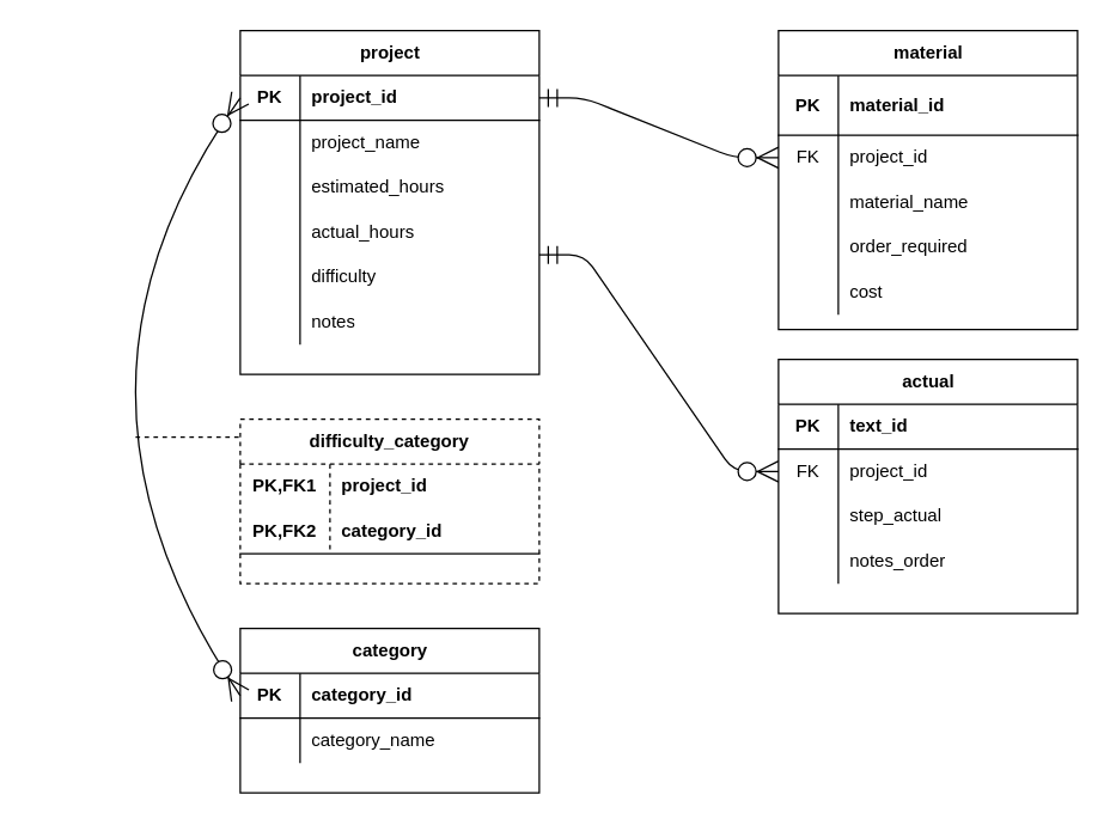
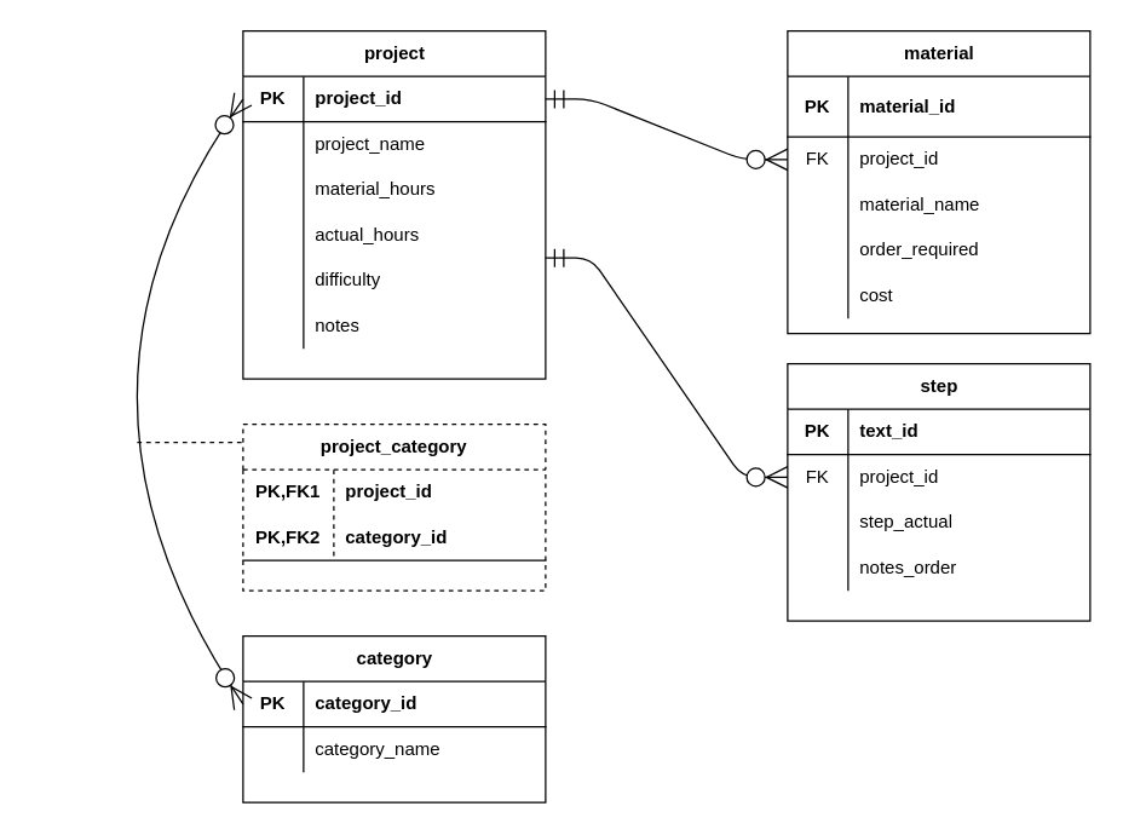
  <mxCell id="0" />
  <mxCell id="1" parent="0" />
  <mxCell id="2" value="project" style="shape=table;startSize=30;container=1;collapsible=1;childLayout=tableLayout;fixedRows=1;rowLines=0;fontStyle=1;align=center;resizeLast=1;html=1;rounded=0;" parent="1" vertex="1"><mxGeometry x="160" y="20" width="200" height="230" as="geometry" /></mxCell>
  <mxCell id="3" value="" style="shape=tableRow;horizontal=0;startSize=0;swimlaneHead=0;swimlaneBody=0;fillColor=none;collapsible=0;dropTarget=0;points=[[0,0.5],[1,0.5]];portConstraint=eastwest;top=0;left=0;right=0;bottom=1;rounded=0;" parent="2" vertex="1"><mxGeometry y="30" width="200" height="30" as="geometry" /></mxCell>
  <mxCell id="4" value="PK" style="shape=partialRectangle;connectable=0;fillColor=none;top=0;left=0;bottom=0;right=0;fontStyle=1;overflow=hidden;whiteSpace=wrap;html=1;rounded=0;" parent="3" vertex="1"><mxGeometry width="40" height="30" as="geometry"><mxRectangle width="40" height="30" as="alternateBounds" /></mxGeometry></mxCell>
  <mxCell id="5" value="project_id" style="shape=partialRectangle;connectable=0;fillColor=none;top=0;left=0;bottom=0;right=0;align=left;spacingLeft=6;fontStyle=1;overflow=hidden;whiteSpace=wrap;html=1;rounded=0;" parent="3" vertex="1"><mxGeometry x="40" width="160" height="30" as="geometry"><mxRectangle width="160" height="30" as="alternateBounds" /></mxGeometry></mxCell>
  <mxCell id="6" value="" style="shape=tableRow;horizontal=0;startSize=0;swimlaneHead=0;swimlaneBody=0;fillColor=none;collapsible=0;dropTarget=0;points=[[0,0.5],[1,0.5]];portConstraint=eastwest;top=0;left=0;right=0;bottom=0;rounded=0;" parent="2" vertex="1"><mxGeometry y="60" width="200" height="30" as="geometry" /></mxCell>
  <mxCell id="7" value="" style="shape=partialRectangle;connectable=0;fillColor=none;top=0;left=0;bottom=0;right=0;editable=1;overflow=hidden;whiteSpace=wrap;html=1;rounded=0;" parent="6" vertex="1"><mxGeometry width="40" height="30" as="geometry"><mxRectangle width="40" height="30" as="alternateBounds" /></mxGeometry></mxCell>
  <mxCell id="8" value="project_name" style="shape=partialRectangle;connectable=0;fillColor=none;top=0;left=0;bottom=0;right=0;align=left;spacingLeft=6;overflow=hidden;whiteSpace=wrap;html=1;rounded=0;" parent="6" vertex="1"><mxGeometry x="40" width="160" height="30" as="geometry"><mxRectangle width="160" height="30" as="alternateBounds" /></mxGeometry></mxCell>
  <mxCell id="9" value="" style="shape=tableRow;horizontal=0;startSize=0;swimlaneHead=0;swimlaneBody=0;fillColor=none;collapsible=0;dropTarget=0;points=[[0,0.5],[1,0.5]];portConstraint=eastwest;top=0;left=0;right=0;bottom=0;rounded=0;" parent="2" vertex="1"><mxGeometry y="90" width="200" height="30" as="geometry" /></mxCell>
  <mxCell id="10" value="" style="shape=partialRectangle;connectable=0;fillColor=none;top=0;left=0;bottom=0;right=0;editable=1;overflow=hidden;whiteSpace=wrap;html=1;rounded=0;" parent="9" vertex="1"><mxGeometry width="40" height="30" as="geometry"><mxRectangle width="40" height="30" as="alternateBounds" /></mxGeometry></mxCell>
- <mxCell id="11" value="estimated_hours" style="shape=partialRectangle;connectable=0;fillColor=none;top=0;left=0;bottom=0;right=0;align=left;spacingLeft=6;overflow=hidden;whiteSpace=wrap;html=1;rounded=0;" parent="9" vertex="1"><mxGeometry x="40" width="160" height="30" as="geometry"><mxRectangle width="160" height="30" as="alternateBounds" /></mxGeometry></mxCell>
+ <mxCell id="11" value="material_hours" style="shape=partialRectangle;connectable=0;fillColor=none;top=0;left=0;bottom=0;right=0;align=left;spacingLeft=6;overflow=hidden;whiteSpace=wrap;html=1;rounded=0;" parent="9" vertex="1"><mxGeometry x="40" width="160" height="30" as="geometry"><mxRectangle width="160" height="30" as="alternateBounds" /></mxGeometry></mxCell>
  <mxCell id="12" value="" style="shape=tableRow;horizontal=0;startSize=0;swimlaneHead=0;swimlaneBody=0;fillColor=none;collapsible=0;dropTarget=0;points=[[0,0.5],[1,0.5]];portConstraint=eastwest;top=0;left=0;right=0;bottom=0;rounded=0;" parent="2" vertex="1"><mxGeometry y="120" width="200" height="30" as="geometry" /></mxCell>
  <mxCell id="13" value="" style="shape=partialRectangle;connectable=0;fillColor=none;top=0;left=0;bottom=0;right=0;editable=1;overflow=hidden;whiteSpace=wrap;html=1;rounded=0;" parent="12" vertex="1"><mxGeometry width="40" height="30" as="geometry"><mxRectangle width="40" height="30" as="alternateBounds" /></mxGeometry></mxCell>
  <mxCell id="14" value="actual_hours" style="shape=partialRectangle;connectable=0;fillColor=none;top=0;left=0;bottom=0;right=0;align=left;spacingLeft=6;overflow=hidden;whiteSpace=wrap;html=1;rounded=0;" parent="12" vertex="1"><mxGeometry x="40" width="160" height="30" as="geometry"><mxRectangle width="160" height="30" as="alternateBounds" /></mxGeometry></mxCell>
  <mxCell id="15" value="" style="shape=tableRow;horizontal=0;startSize=0;swimlaneHead=0;swimlaneBody=0;fillColor=none;collapsible=0;dropTarget=0;points=[[0,0.5],[1,0.5]];portConstraint=eastwest;top=0;left=0;right=0;bottom=0;rounded=0;" parent="2" vertex="1"><mxGeometry y="150" width="200" height="30" as="geometry" /></mxCell>
  <mxCell id="16" value="" style="shape=partialRectangle;connectable=0;fillColor=none;top=0;left=0;bottom=0;right=0;editable=1;overflow=hidden;whiteSpace=wrap;html=1;rounded=0;" parent="15" vertex="1"><mxGeometry width="40" height="30" as="geometry"><mxRectangle width="40" height="30" as="alternateBounds" /></mxGeometry></mxCell>
  <mxCell id="17" value="difficulty" style="shape=partialRectangle;connectable=0;fillColor=none;top=0;left=0;bottom=0;right=0;align=left;spacingLeft=6;overflow=hidden;whiteSpace=wrap;html=1;rounded=0;" parent="15" vertex="1"><mxGeometry x="40" width="160" height="30" as="geometry"><mxRectangle width="160" height="30" as="alternateBounds" /></mxGeometry></mxCell>
  <mxCell id="18" value="" style="shape=tableRow;horizontal=0;startSize=0;swimlaneHead=0;swimlaneBody=0;fillColor=none;collapsible=0;dropTarget=0;points=[[0,0.5],[1,0.5]];portConstraint=eastwest;top=0;left=0;right=0;bottom=0;rounded=0;" parent="2" vertex="1"><mxGeometry y="180" width="200" height="30" as="geometry" /></mxCell>
  <mxCell id="19" value="" style="shape=partialRectangle;connectable=0;fillColor=none;top=0;left=0;bottom=0;right=0;editable=1;overflow=hidden;whiteSpace=wrap;html=1;rounded=0;" parent="18" vertex="1"><mxGeometry width="40" height="30" as="geometry"><mxRectangle width="40" height="30" as="alternateBounds" /></mxGeometry></mxCell>
  <mxCell id="20" value="notes" style="shape=partialRectangle;connectable=0;fillColor=none;top=0;left=0;bottom=0;right=0;align=left;spacingLeft=6;overflow=hidden;whiteSpace=wrap;html=1;rounded=0;" parent="18" vertex="1"><mxGeometry x="40" width="160" height="30" as="geometry"><mxRectangle width="160" height="30" as="alternateBounds" /></mxGeometry></mxCell>
  <mxCell id="21" value="material" style="shape=table;startSize=30;container=1;collapsible=1;childLayout=tableLayout;fixedRows=1;rowLines=0;fontStyle=1;align=center;resizeLast=1;html=1;rounded=0;" parent="1" vertex="1"><mxGeometry x="520" y="20" width="200" height="200" as="geometry" /></mxCell>
  <mxCell id="22" value="" style="shape=tableRow;horizontal=0;startSize=0;swimlaneHead=0;swimlaneBody=0;fillColor=none;collapsible=0;dropTarget=0;points=[[0,0.5],[1,0.5]];portConstraint=eastwest;top=0;left=0;right=0;bottom=1;rounded=0;" parent="21" vertex="1"><mxGeometry y="30" width="200" height="40" as="geometry" /></mxCell>
  <mxCell id="23" value="PK" style="shape=partialRectangle;connectable=0;fillColor=none;top=0;left=0;bottom=0;right=0;fontStyle=1;overflow=hidden;whiteSpace=wrap;html=1;rounded=0;" parent="22" vertex="1"><mxGeometry width="40" height="40" as="geometry"><mxRectangle width="40" height="40" as="alternateBounds" /></mxGeometry></mxCell>
  <mxCell id="24" value="material_id" style="shape=partialRectangle;connectable=0;fillColor=none;top=0;left=0;bottom=0;right=0;align=left;spacingLeft=6;fontStyle=1;overflow=hidden;whiteSpace=wrap;html=1;rounded=0;" parent="22" vertex="1"><mxGeometry x="40" width="160" height="40" as="geometry"><mxRectangle width="160" height="40" as="alternateBounds" /></mxGeometry></mxCell>
  <mxCell id="25" value="" style="shape=tableRow;horizontal=0;startSize=0;swimlaneHead=0;swimlaneBody=0;fillColor=none;collapsible=0;dropTarget=0;points=[[0,0.5],[1,0.5]];portConstraint=eastwest;top=0;left=0;right=0;bottom=0;rounded=0;" parent="21" vertex="1"><mxGeometry y="70" width="200" height="30" as="geometry" /></mxCell>
  <mxCell id="26" value="FK" style="shape=partialRectangle;connectable=0;fillColor=none;top=0;left=0;bottom=0;right=0;editable=1;overflow=hidden;whiteSpace=wrap;html=1;rounded=0;" parent="25" vertex="1"><mxGeometry width="40" height="30" as="geometry"><mxRectangle width="40" height="30" as="alternateBounds" /></mxGeometry></mxCell>
  <mxCell id="27" value="project_id" style="shape=partialRectangle;connectable=0;fillColor=none;top=0;left=0;bottom=0;right=0;align=left;spacingLeft=6;overflow=hidden;whiteSpace=wrap;html=1;rounded=0;" parent="25" vertex="1"><mxGeometry x="40" width="160" height="30" as="geometry"><mxRectangle width="160" height="30" as="alternateBounds" /></mxGeometry></mxCell>
  <mxCell id="28" value="" style="shape=tableRow;horizontal=0;startSize=0;swimlaneHead=0;swimlaneBody=0;fillColor=none;collapsible=0;dropTarget=0;points=[[0,0.5],[1,0.5]];portConstraint=eastwest;top=0;left=0;right=0;bottom=0;rounded=0;" parent="21" vertex="1"><mxGeometry y="100" width="200" height="30" as="geometry" /></mxCell>
  <mxCell id="29" value="" style="shape=partialRectangle;connectable=0;fillColor=none;top=0;left=0;bottom=0;right=0;editable=1;overflow=hidden;whiteSpace=wrap;html=1;rounded=0;" parent="28" vertex="1"><mxGeometry width="40" height="30" as="geometry"><mxRectangle width="40" height="30" as="alternateBounds" /></mxGeometry></mxCell>
  <mxCell id="30" value="material_name" style="shape=partialRectangle;connectable=0;fillColor=none;top=0;left=0;bottom=0;right=0;align=left;spacingLeft=6;overflow=hidden;whiteSpace=wrap;html=1;rounded=0;" parent="28" vertex="1"><mxGeometry x="40" width="160" height="30" as="geometry"><mxRectangle width="160" height="30" as="alternateBounds" /></mxGeometry></mxCell>
  <mxCell id="31" value="" style="shape=tableRow;horizontal=0;startSize=0;swimlaneHead=0;swimlaneBody=0;fillColor=none;collapsible=0;dropTarget=0;points=[[0,0.5],[1,0.5]];portConstraint=eastwest;top=0;left=0;right=0;bottom=0;rounded=0;" parent="21" vertex="1"><mxGeometry y="130" width="200" height="30" as="geometry" /></mxCell>
  <mxCell id="32" value="" style="shape=partialRectangle;connectable=0;fillColor=none;top=0;left=0;bottom=0;right=0;editable=1;overflow=hidden;whiteSpace=wrap;html=1;rounded=0;" parent="31" vertex="1"><mxGeometry width="40" height="30" as="geometry"><mxRectangle width="40" height="30" as="alternateBounds" /></mxGeometry></mxCell>
  <mxCell id="33" value="order_required" style="shape=partialRectangle;connectable=0;fillColor=none;top=0;left=0;bottom=0;right=0;align=left;spacingLeft=6;overflow=hidden;whiteSpace=wrap;html=1;rounded=0;" parent="31" vertex="1"><mxGeometry x="40" width="160" height="30" as="geometry"><mxRectangle width="160" height="30" as="alternateBounds" /></mxGeometry></mxCell>
  <mxCell id="34" value="" style="shape=tableRow;horizontal=0;startSize=0;swimlaneHead=0;swimlaneBody=0;fillColor=none;collapsible=0;dropTarget=0;points=[[0,0.5],[1,0.5]];portConstraint=eastwest;top=0;left=0;right=0;bottom=0;rounded=0;" parent="21" vertex="1"><mxGeometry y="160" width="200" height="30" as="geometry" /></mxCell>
  <mxCell id="35" value="" style="shape=partialRectangle;connectable=0;fillColor=none;top=0;left=0;bottom=0;right=0;editable=1;overflow=hidden;whiteSpace=wrap;html=1;rounded=0;" parent="34" vertex="1"><mxGeometry width="40" height="30" as="geometry"><mxRectangle width="40" height="30" as="alternateBounds" /></mxGeometry></mxCell>
  <mxCell id="36" value="cost" style="shape=partialRectangle;connectable=0;fillColor=none;top=0;left=0;bottom=0;right=0;align=left;spacingLeft=6;overflow=hidden;whiteSpace=wrap;html=1;rounded=0;" parent="34" vertex="1"><mxGeometry x="40" width="160" height="30" as="geometry"><mxRectangle width="160" height="30" as="alternateBounds" /></mxGeometry></mxCell>
- <mxCell id="37" value="actual" style="shape=table;startSize=30;container=1;collapsible=1;childLayout=tableLayout;fixedRows=1;rowLines=0;fontStyle=1;align=center;resizeLast=1;html=1;rounded=0;" parent="1" vertex="1"><mxGeometry x="520" y="240" width="200" height="170" as="geometry" /></mxCell>
+ <mxCell id="37" value="step" style="shape=table;startSize=30;container=1;collapsible=1;childLayout=tableLayout;fixedRows=1;rowLines=0;fontStyle=1;align=center;resizeLast=1;html=1;rounded=0;" parent="1" vertex="1"><mxGeometry x="520" y="240" width="200" height="170" as="geometry" /></mxCell>
  <mxCell id="38" value="" style="shape=tableRow;horizontal=0;startSize=0;swimlaneHead=0;swimlaneBody=0;fillColor=none;collapsible=0;dropTarget=0;points=[[0,0.5],[1,0.5]];portConstraint=eastwest;top=0;left=0;right=0;bottom=1;rounded=0;" parent="37" vertex="1"><mxGeometry y="30" width="200" height="30" as="geometry" /></mxCell>
  <mxCell id="39" value="PK" style="shape=partialRectangle;connectable=0;fillColor=none;top=0;left=0;bottom=0;right=0;fontStyle=1;overflow=hidden;whiteSpace=wrap;html=1;rounded=0;" parent="38" vertex="1"><mxGeometry width="40" height="30" as="geometry"><mxRectangle width="40" height="30" as="alternateBounds" /></mxGeometry></mxCell>
  <mxCell id="40" value="text_id" style="shape=partialRectangle;connectable=0;fillColor=none;top=0;left=0;bottom=0;right=0;align=left;spacingLeft=6;fontStyle=1;overflow=hidden;whiteSpace=wrap;html=1;rounded=0;" parent="38" vertex="1"><mxGeometry x="40" width="160" height="30" as="geometry"><mxRectangle width="160" height="30" as="alternateBounds" /></mxGeometry></mxCell>
  <mxCell id="41" value="" style="shape=tableRow;horizontal=0;startSize=0;swimlaneHead=0;swimlaneBody=0;fillColor=none;collapsible=0;dropTarget=0;points=[[0,0.5],[1,0.5]];portConstraint=eastwest;top=0;left=0;right=0;bottom=0;rounded=0;" parent="37" vertex="1"><mxGeometry y="60" width="200" height="30" as="geometry" /></mxCell>
  <mxCell id="42" value="FK" style="shape=partialRectangle;connectable=0;fillColor=none;top=0;left=0;bottom=0;right=0;editable=1;overflow=hidden;whiteSpace=wrap;html=1;rounded=0;" parent="41" vertex="1"><mxGeometry width="40" height="30" as="geometry"><mxRectangle width="40" height="30" as="alternateBounds" /></mxGeometry></mxCell>
  <mxCell id="43" value="project_id" style="shape=partialRectangle;connectable=0;fillColor=none;top=0;left=0;bottom=0;right=0;align=left;spacingLeft=6;overflow=hidden;whiteSpace=wrap;html=1;rounded=0;" parent="41" vertex="1"><mxGeometry x="40" width="160" height="30" as="geometry"><mxRectangle width="160" height="30" as="alternateBounds" /></mxGeometry></mxCell>
  <mxCell id="44" value="" style="shape=tableRow;horizontal=0;startSize=0;swimlaneHead=0;swimlaneBody=0;fillColor=none;collapsible=0;dropTarget=0;points=[[0,0.5],[1,0.5]];portConstraint=eastwest;top=0;left=0;right=0;bottom=0;rounded=0;" parent="37" vertex="1"><mxGeometry y="90" width="200" height="30" as="geometry" /></mxCell>
  <mxCell id="45" value="" style="shape=partialRectangle;connectable=0;fillColor=none;top=0;left=0;bottom=0;right=0;editable=1;overflow=hidden;whiteSpace=wrap;html=1;rounded=0;" parent="44" vertex="1"><mxGeometry width="40" height="30" as="geometry"><mxRectangle width="40" height="30" as="alternateBounds" /></mxGeometry></mxCell>
  <mxCell id="46" value="step_actual" style="shape=partialRectangle;connectable=0;fillColor=none;top=0;left=0;bottom=0;right=0;align=left;spacingLeft=6;overflow=hidden;whiteSpace=wrap;html=1;rounded=0;" parent="44" vertex="1"><mxGeometry x="40" width="160" height="30" as="geometry"><mxRectangle width="160" height="30" as="alternateBounds" /></mxGeometry></mxCell>
  <mxCell id="47" value="" style="shape=tableRow;horizontal=0;startSize=0;swimlaneHead=0;swimlaneBody=0;fillColor=none;collapsible=0;dropTarget=0;points=[[0,0.5],[1,0.5]];portConstraint=eastwest;top=0;left=0;right=0;bottom=0;rounded=0;" parent="37" vertex="1"><mxGeometry y="120" width="200" height="30" as="geometry" /></mxCell>
  <mxCell id="48" value="" style="shape=partialRectangle;connectable=0;fillColor=none;top=0;left=0;bottom=0;right=0;editable=1;overflow=hidden;whiteSpace=wrap;html=1;rounded=0;" parent="47" vertex="1"><mxGeometry width="40" height="30" as="geometry"><mxRectangle width="40" height="30" as="alternateBounds" /></mxGeometry></mxCell>
  <mxCell id="49" value="notes_order" style="shape=partialRectangle;connectable=0;fillColor=none;top=0;left=0;bottom=0;right=0;align=left;spacingLeft=6;overflow=hidden;whiteSpace=wrap;html=1;rounded=0;" parent="47" vertex="1"><mxGeometry x="40" width="160" height="30" as="geometry"><mxRectangle width="160" height="30" as="alternateBounds" /></mxGeometry></mxCell>
- <mxCell id="50" value="difficulty_category" style="shape=table;startSize=30;container=1;collapsible=1;childLayout=tableLayout;fixedRows=1;rowLines=0;fontStyle=1;align=center;resizeLast=1;html=1;whiteSpace=wrap;rounded=0;dashed=1;" parent="1" vertex="1"><mxGeometry x="160" y="280" width="200" height="110" as="geometry" /></mxCell>
+ <mxCell id="50" value="project_category" style="shape=table;startSize=30;container=1;collapsible=1;childLayout=tableLayout;fixedRows=1;rowLines=0;fontStyle=1;align=center;resizeLast=1;html=1;whiteSpace=wrap;rounded=0;dashed=1;" parent="1" vertex="1"><mxGeometry x="160" y="280" width="200" height="110" as="geometry" /></mxCell>
  <mxCell id="51" value="" style="shape=tableRow;horizontal=0;startSize=0;swimlaneHead=0;swimlaneBody=0;fillColor=none;collapsible=0;dropTarget=0;points=[[0,0.5],[1,0.5]];portConstraint=eastwest;top=0;left=0;right=0;bottom=0;html=1;rounded=0;" parent="50" vertex="1"><mxGeometry y="30" width="200" height="30" as="geometry" /></mxCell>
  <mxCell id="52" value="PK,FK1" style="shape=partialRectangle;connectable=0;fillColor=none;top=0;left=0;bottom=0;right=0;fontStyle=1;overflow=hidden;html=1;whiteSpace=wrap;rounded=0;" parent="51" vertex="1"><mxGeometry width="60" height="30" as="geometry"><mxRectangle width="60" height="30" as="alternateBounds" /></mxGeometry></mxCell>
  <mxCell id="53" value="project_id" style="shape=partialRectangle;connectable=0;fillColor=none;top=0;left=0;bottom=0;right=0;align=left;spacingLeft=6;fontStyle=1;overflow=hidden;html=1;whiteSpace=wrap;rounded=0;" parent="51" vertex="1"><mxGeometry x="60" width="140" height="30" as="geometry"><mxRectangle width="140" height="30" as="alternateBounds" /></mxGeometry></mxCell>
  <mxCell id="54" value="" style="shape=tableRow;horizontal=0;startSize=0;swimlaneHead=0;swimlaneBody=0;fillColor=none;collapsible=0;dropTarget=0;points=[[0,0.5],[1,0.5]];portConstraint=eastwest;top=0;left=0;right=0;bottom=1;html=1;rounded=0;" parent="50" vertex="1"><mxGeometry y="60" width="200" height="30" as="geometry" /></mxCell>
  <mxCell id="55" value="PK,FK2" style="shape=partialRectangle;connectable=0;fillColor=none;top=0;left=0;bottom=0;right=0;fontStyle=1;overflow=hidden;html=1;whiteSpace=wrap;rounded=0;" parent="54" vertex="1"><mxGeometry width="60" height="30" as="geometry"><mxRectangle width="60" height="30" as="alternateBounds" /></mxGeometry></mxCell>
  <mxCell id="56" value="category_id" style="shape=partialRectangle;connectable=0;fillColor=none;top=0;left=0;bottom=0;right=0;align=left;spacingLeft=6;fontStyle=1;overflow=hidden;html=1;whiteSpace=wrap;rounded=0;" parent="54" vertex="1"><mxGeometry x="60" width="140" height="30" as="geometry"><mxRectangle width="140" height="30" as="alternateBounds" /></mxGeometry></mxCell>
  <mxCell id="57" value="category" style="shape=table;startSize=30;container=1;collapsible=1;childLayout=tableLayout;fixedRows=1;rowLines=0;fontStyle=1;align=center;resizeLast=1;html=1;rounded=0;" parent="1" vertex="1"><mxGeometry x="160" y="420" width="200" height="110" as="geometry" /></mxCell>
  <mxCell id="58" value="" style="shape=tableRow;horizontal=0;startSize=0;swimlaneHead=0;swimlaneBody=0;fillColor=none;collapsible=0;dropTarget=0;points=[[0,0.5],[1,0.5]];portConstraint=eastwest;top=0;left=0;right=0;bottom=1;rounded=0;" parent="57" vertex="1"><mxGeometry y="30" width="200" height="30" as="geometry" /></mxCell>
  <mxCell id="59" value="PK" style="shape=partialRectangle;connectable=0;fillColor=none;top=0;left=0;bottom=0;right=0;fontStyle=1;overflow=hidden;whiteSpace=wrap;html=1;rounded=0;" parent="58" vertex="1"><mxGeometry width="40" height="30" as="geometry"><mxRectangle width="40" height="30" as="alternateBounds" /></mxGeometry></mxCell>
  <mxCell id="60" value="category_id" style="shape=partialRectangle;connectable=0;fillColor=none;top=0;left=0;bottom=0;right=0;align=left;spacingLeft=6;fontStyle=1;overflow=hidden;whiteSpace=wrap;html=1;rounded=0;" parent="58" vertex="1"><mxGeometry x="40" width="160" height="30" as="geometry"><mxRectangle width="160" height="30" as="alternateBounds" /></mxGeometry></mxCell>
  <mxCell id="61" value="" style="shape=tableRow;horizontal=0;startSize=0;swimlaneHead=0;swimlaneBody=0;fillColor=none;collapsible=0;dropTarget=0;points=[[0,0.5],[1,0.5]];portConstraint=eastwest;top=0;left=0;right=0;bottom=0;rounded=0;" parent="57" vertex="1"><mxGeometry y="60" width="200" height="30" as="geometry" /></mxCell>
  <mxCell id="62" value="" style="shape=partialRectangle;connectable=0;fillColor=none;top=0;left=0;bottom=0;right=0;editable=1;overflow=hidden;whiteSpace=wrap;html=1;rounded=0;" parent="61" vertex="1"><mxGeometry width="40" height="30" as="geometry"><mxRectangle width="40" height="30" as="alternateBounds" /></mxGeometry></mxCell>
  <mxCell id="63" value="category_name" style="shape=partialRectangle;connectable=0;fillColor=none;top=0;left=0;bottom=0;right=0;align=left;spacingLeft=6;overflow=hidden;whiteSpace=wrap;html=1;rounded=0;" parent="61" vertex="1"><mxGeometry x="40" width="160" height="30" as="geometry"><mxRectangle width="160" height="30" as="alternateBounds" /></mxGeometry></mxCell>
  <mxCell id="64" value="" style="edgeStyle=entityRelationEdgeStyle;fontSize=12;html=1;endArrow=ERzeroToMany;startArrow=ERmandOne;elbow=vertical;endSize=12;startSize=10;entryX=0;entryY=0.5;entryDx=0;entryDy=0;exitX=1;exitY=0.5;exitDx=0;exitDy=0;" parent="1" source="3" target="25" edge="1"><mxGeometry width="100" height="100" relative="1" as="geometry"><mxPoint x="390" y="420" as="sourcePoint" /><mxPoint x="490" y="320" as="targetPoint" /><Array as="points"><mxPoint x="500" y="190" /></Array></mxGeometry></mxCell>
  <mxCell id="65" value="" style="edgeStyle=entityRelationEdgeStyle;fontSize=12;html=1;endArrow=ERzeroToMany;startArrow=ERmandOne;elbow=vertical;endSize=12;startSize=10;entryX=0;entryY=0.5;entryDx=0;entryDy=0;" parent="1" target="41" edge="1"><mxGeometry width="100" height="100" relative="1" as="geometry"><mxPoint x="360" y="170" as="sourcePoint" /><mxPoint x="511" y="390" as="targetPoint" /><Array as="points"><mxPoint x="550" y="355" /></Array></mxGeometry></mxCell>
  <mxCell id="66" value="" style="endArrow=none;html=1;rounded=0;elbow=vertical;entryX=-0.005;entryY=0.109;entryDx=0;entryDy=0;entryPerimeter=0;dashed=1;" parent="1" target="50" edge="1"><mxGeometry relative="1" as="geometry"><mxPoint x="90" y="292" as="sourcePoint" /><mxPoint x="560" y="350" as="targetPoint" /></mxGeometry></mxCell>
  <mxCell id="67" value="" style="fontSize=12;html=1;endArrow=ERzeroToMany;endFill=1;startArrow=ERzeroToMany;elbow=vertical;endSize=12;startSize=12;curved=1;entryX=0;entryY=0.5;entryDx=0;entryDy=0;exitX=0;exitY=0.5;exitDx=0;exitDy=0;" parent="1" source="58" target="3" edge="1"><mxGeometry width="100" height="100" relative="1" as="geometry"><mxPoint x="140" y="468.99" as="sourcePoint" /><mxPoint x="133" y="60" as="targetPoint" /><Array as="points"><mxPoint x="20" y="258.99" /></Array></mxGeometry></mxCell>
